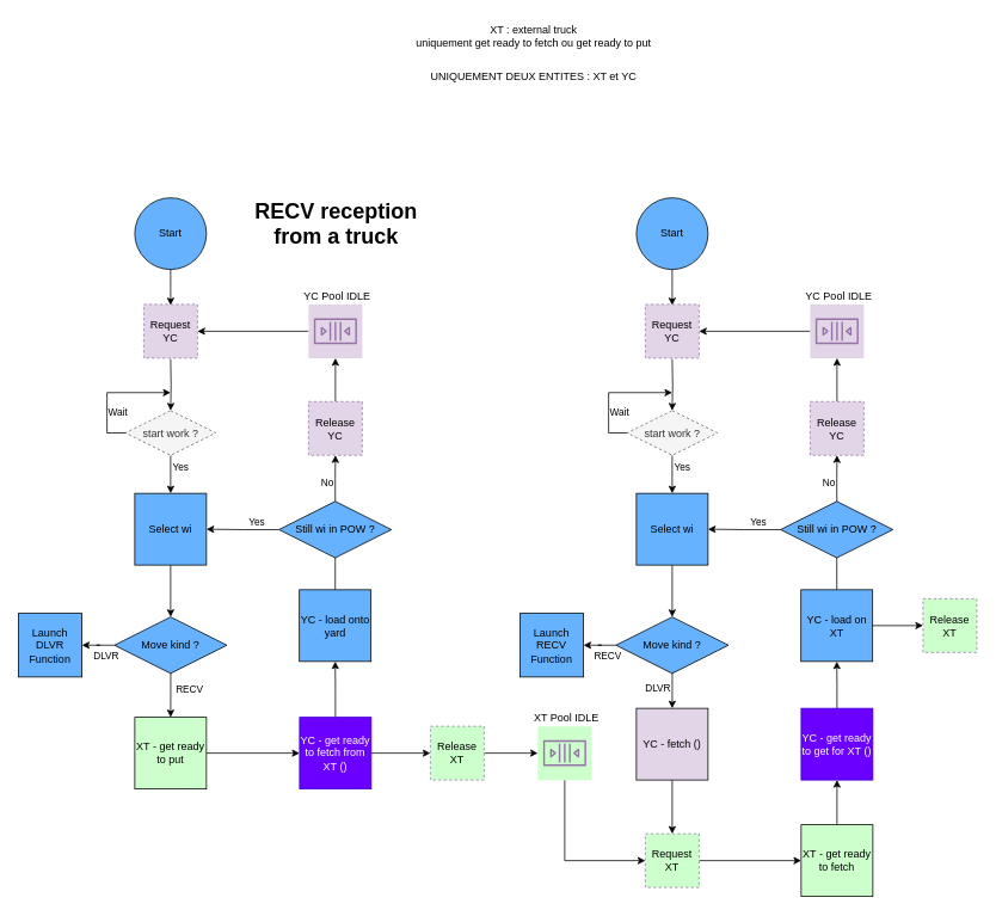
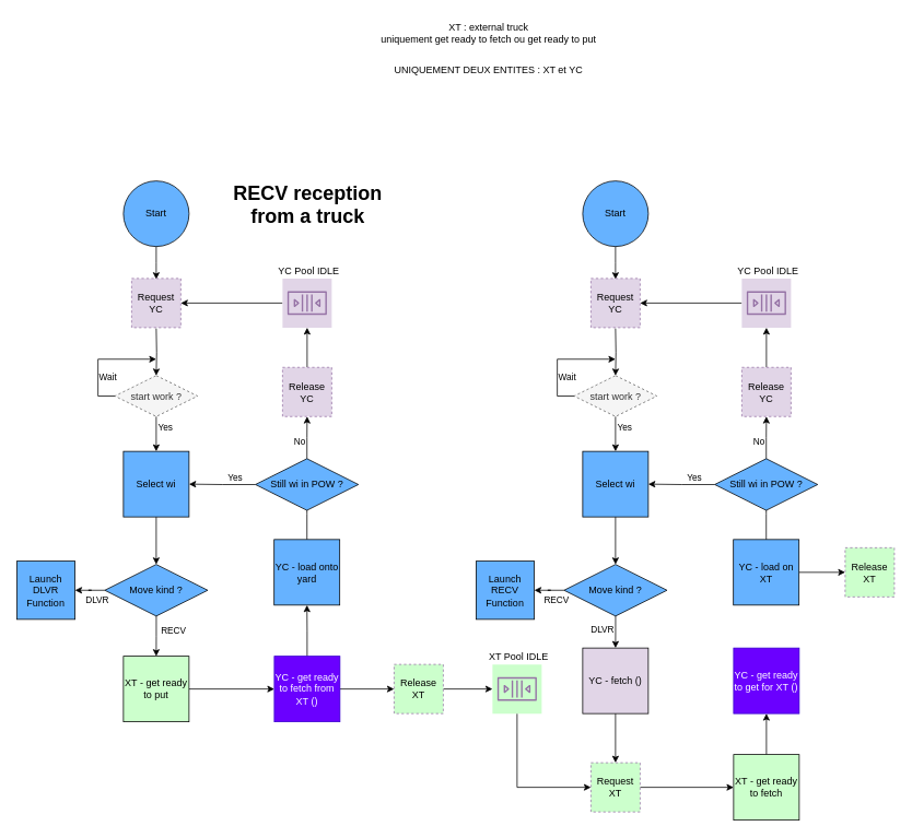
  <mxCell id="0" />
  <mxCell id="1" parent="0" />
  <mxCell id="2" value="&lt;font style=&quot;font-size: 24px;&quot;&gt;&lt;b&gt;RECV reception from a truck&lt;/b&gt;&lt;/font&gt;" style="text;html=1;align=center;verticalAlign=middle;whiteSpace=wrap;rounded=0;" parent="1" vertex="1"><mxGeometry x="270" y="230" width="210" height="38" as="geometry" /></mxCell>
  <mxCell id="3" style="edgeStyle=orthogonalEdgeStyle;rounded=0;orthogonalLoop=1;jettySize=auto;html=1;exitX=0;exitY=0.5;exitDx=0;exitDy=0;" parent="1" source="7" target="8" edge="1"><mxGeometry relative="1" as="geometry" /></mxCell>
  <mxCell id="4" value="DLVR" style="edgeLabel;html=1;align=center;verticalAlign=middle;resizable=0;points=[];" parent="3" vertex="1" connectable="0"><mxGeometry x="-0.54" relative="1" as="geometry"><mxPoint y="12" as="offset" /></mxGeometry></mxCell>
  <mxCell id="5" style="edgeStyle=orthogonalEdgeStyle;rounded=0;orthogonalLoop=1;jettySize=auto;html=1;" parent="1" source="7" target="37" edge="1"><mxGeometry relative="1" as="geometry"><mxPoint x="189.529" y="908" as="targetPoint" /></mxGeometry></mxCell>
  <mxCell id="6" value="RECV" style="edgeLabel;html=1;align=center;verticalAlign=middle;resizable=0;points=[];" parent="5" vertex="1" connectable="0"><mxGeometry x="-0.409" y="2" relative="1" as="geometry"><mxPoint x="18" y="3" as="offset" /></mxGeometry></mxCell>
  <mxCell id="7" value="Move kind ?" style="rhombus;whiteSpace=wrap;html=1;fillColor=#66B2FF;" parent="1" vertex="1"><mxGeometry x="127.25" y="688" width="125.5" height="63" as="geometry" /></mxCell>
  <mxCell id="8" value="&lt;div&gt;Launch DLVR&lt;/div&gt;&lt;div&gt;Function&lt;/div&gt;" style="whiteSpace=wrap;html=1;aspect=fixed;fillColor=#66B2FF;" parent="1" vertex="1"><mxGeometry x="20" y="684" width="71" height="71" as="geometry" /></mxCell>
  <mxCell id="9" style="edgeStyle=orthogonalEdgeStyle;rounded=0;orthogonalLoop=1;jettySize=auto;html=1;" parent="1" source="10" edge="1"><mxGeometry relative="1" as="geometry"><mxPoint x="190" y="340" as="targetPoint" /></mxGeometry></mxCell>
  <mxCell id="10" value="Start" style="ellipse;whiteSpace=wrap;html=1;aspect=fixed;fillColor=#66B2FF;" parent="1" vertex="1"><mxGeometry x="150" y="220" width="80" height="80" as="geometry" /></mxCell>
  <mxCell id="11" style="edgeStyle=orthogonalEdgeStyle;rounded=0;orthogonalLoop=1;jettySize=auto;html=1;" parent="1" source="12" edge="1"><mxGeometry relative="1" as="geometry"><mxPoint x="373.809" y="594.19" as="targetPoint" /></mxGeometry></mxCell>
  <mxCell id="12" value="YC - load onto yard" style="whiteSpace=wrap;html=1;aspect=fixed;fillColor=#66B2FF;" parent="1" vertex="1"><mxGeometry x="333.75" y="657.63" width="80" height="80" as="geometry" /></mxCell>
  <mxCell id="13" style="edgeStyle=orthogonalEdgeStyle;rounded=0;orthogonalLoop=1;jettySize=auto;html=1;entryX=1;entryY=0.5;entryDx=0;entryDy=0;" parent="1" source="17" target="32" edge="1"><mxGeometry relative="1" as="geometry" /></mxCell>
  <mxCell id="14" value="Yes" style="edgeLabel;html=1;align=center;verticalAlign=middle;resizable=0;points=[];" parent="13" vertex="1" connectable="0"><mxGeometry x="-0.255" y="-2" relative="1" as="geometry"><mxPoint x="4" y="-7" as="offset" /></mxGeometry></mxCell>
  <mxCell id="15" style="edgeStyle=orthogonalEdgeStyle;rounded=0;orthogonalLoop=1;jettySize=auto;html=1;entryX=0.5;entryY=1;entryDx=0;entryDy=0;" edge="1" parent="1" source="17" target="24"><mxGeometry relative="1" as="geometry" /></mxCell>
  <mxCell id="16" value="No" style="edgeLabel;html=1;align=center;verticalAlign=middle;resizable=0;points=[];" vertex="1" connectable="0" parent="15"><mxGeometry x="0.241" relative="1" as="geometry"><mxPoint x="-10" y="10" as="offset" /></mxGeometry></mxCell>
  <mxCell id="17" value="Still wi in POW ?" style="rhombus;whiteSpace=wrap;html=1;fillColor=#66B2FF;" parent="1" vertex="1"><mxGeometry x="311" y="558.97" width="125.5" height="63" as="geometry" /></mxCell>
  <mxCell id="18" style="edgeStyle=orthogonalEdgeStyle;rounded=0;orthogonalLoop=1;jettySize=auto;html=1;exitX=0.5;exitY=0;exitDx=0;exitDy=0;" parent="1" source="20" target="12" edge="1"><mxGeometry relative="1" as="geometry" /></mxCell>
  <mxCell id="19" style="edgeStyle=orthogonalEdgeStyle;rounded=0;orthogonalLoop=1;jettySize=auto;html=1;entryX=0;entryY=0.5;entryDx=0;entryDy=0;" edge="1" parent="1" source="20" target="78"><mxGeometry relative="1" as="geometry" /></mxCell>
  <mxCell id="20" value="YC - get ready to fetch from XT ()" style="whiteSpace=wrap;html=1;aspect=fixed;fillColor=#6a00ff;fontColor=#ffffff;strokeColor=#3700CC;" parent="1" vertex="1"><mxGeometry x="334" y="800" width="80" height="80" as="geometry" /></mxCell>
  <mxCell id="21" style="edgeStyle=orthogonalEdgeStyle;rounded=0;orthogonalLoop=1;jettySize=auto;html=1;" edge="1" parent="1" source="22" target="35"><mxGeometry relative="1" as="geometry" /></mxCell>
  <mxCell id="22" value="&lt;span style=&quot;text-align: left;&quot;&gt;&amp;nbsp;YC&lt;/span&gt;&lt;span style=&quot;text-align: left; background-color: initial;&quot;&gt;&amp;nbsp;Pool&amp;nbsp;&lt;/span&gt;&lt;span style=&quot;text-align: left; background-color: initial;&quot;&gt;IDLE&lt;/span&gt;" style="sketch=0;outlineConnect=0;strokeColor=#9673a6;fillColor=#e1d5e7;dashed=0;verticalLabelPosition=top;verticalAlign=bottom;align=center;html=1;fontSize=12;fontStyle=0;aspect=fixed;shape=mxgraph.aws4.resourceIcon;resIcon=mxgraph.aws4.queue;labelPosition=center;" parent="1" vertex="1"><mxGeometry x="344" y="339" width="60" height="60" as="geometry" /></mxCell>
  <mxCell id="23" value="" style="edgeStyle=orthogonalEdgeStyle;rounded=0;orthogonalLoop=1;jettySize=auto;html=1;" parent="1" source="24" target="22" edge="1"><mxGeometry relative="1" as="geometry" /></mxCell>
  <mxCell id="24" value="Release YC" style="whiteSpace=wrap;html=1;aspect=fixed;fillColor=#e1d5e7;dashed=1;strokeColor=#9673a6;" parent="1" vertex="1"><mxGeometry x="344" y="447.5" width="60" height="60" as="geometry" /></mxCell>
  <mxCell id="25" style="edgeStyle=orthogonalEdgeStyle;rounded=0;orthogonalLoop=1;jettySize=auto;html=1;" parent="1" target="30" edge="1"><mxGeometry relative="1" as="geometry"><mxPoint x="190" y="400" as="sourcePoint" /></mxGeometry></mxCell>
  <mxCell id="26" style="edgeStyle=orthogonalEdgeStyle;rounded=0;orthogonalLoop=1;jettySize=auto;html=1;exitX=0;exitY=0.5;exitDx=0;exitDy=0;" parent="1" source="30" edge="1"><mxGeometry relative="1" as="geometry"><mxPoint x="190" y="437.5" as="targetPoint" /><Array as="points"><mxPoint x="119" y="482.5" /><mxPoint x="119" y="437.5" /></Array></mxGeometry></mxCell>
  <mxCell id="27" value="Wait" style="edgeLabel;html=1;align=center;verticalAlign=middle;resizable=0;points=[];" parent="26" vertex="1" connectable="0"><mxGeometry x="-0.354" relative="1" as="geometry"><mxPoint x="11" as="offset" /></mxGeometry></mxCell>
  <mxCell id="28" style="edgeStyle=orthogonalEdgeStyle;rounded=0;orthogonalLoop=1;jettySize=auto;html=1;exitX=0.5;exitY=1;exitDx=0;exitDy=0;entryX=0.5;entryY=0;entryDx=0;entryDy=0;" parent="1" source="30" target="32" edge="1"><mxGeometry relative="1" as="geometry" /></mxCell>
  <mxCell id="29" value="Yes" style="edgeLabel;html=1;align=center;verticalAlign=middle;resizable=0;points=[];" parent="28" vertex="1" connectable="0"><mxGeometry x="-0.365" y="-1" relative="1" as="geometry"><mxPoint x="11" as="offset" /></mxGeometry></mxCell>
  <mxCell id="30" value="&lt;div align=&quot;center&quot;&gt;&lt;br&gt;&lt;/div&gt;&lt;div align=&quot;center&quot;&gt;start work ?&lt;br&gt;&lt;/div&gt;&lt;div&gt;&lt;br&gt;&lt;/div&gt;" style="rhombus;whiteSpace=wrap;html=1;fillColor=#f5f5f5;fontColor=#333333;strokeColor=#666666;dashed=1;" parent="1" vertex="1"><mxGeometry x="139.5" y="457.5" width="101" height="50" as="geometry" /></mxCell>
  <mxCell id="31" style="edgeStyle=orthogonalEdgeStyle;rounded=0;orthogonalLoop=1;jettySize=auto;html=1;exitX=0.5;exitY=1;exitDx=0;exitDy=0;entryX=0.5;entryY=0;entryDx=0;entryDy=0;" parent="1" source="32" target="7" edge="1"><mxGeometry relative="1" as="geometry" /></mxCell>
  <mxCell id="32" value="Select wi" style="whiteSpace=wrap;html=1;aspect=fixed;fillColor=#66B2FF;" parent="1" vertex="1"><mxGeometry x="150" y="550" width="80" height="80" as="geometry" /></mxCell>
  <mxCell id="33" value="&lt;div&gt;XT : external truck&lt;/div&gt;&lt;div&gt;uniquement get ready to fetch ou get ready to put&lt;br&gt;&lt;/div&gt;" style="text;html=1;align=center;verticalAlign=middle;resizable=0;points=[];autosize=1;strokeColor=none;fillColor=none;" parent="1" vertex="1"><mxGeometry x="450" y="20" width="290" height="40" as="geometry" /></mxCell>
  <mxCell id="34" value="UNIQUEMENT DEUX ENTITES : XT et YC" style="text;html=1;align=center;verticalAlign=middle;resizable=0;points=[];autosize=1;strokeColor=none;fillColor=none;" parent="1" vertex="1"><mxGeometry x="470" y="70" width="250" height="30" as="geometry" /></mxCell>
  <mxCell id="35" value="Request YC" style="whiteSpace=wrap;html=1;aspect=fixed;fillColor=#e1d5e7;dashed=1;strokeColor=#9673a6;" vertex="1" parent="1"><mxGeometry x="160" y="339" width="60" height="60" as="geometry" /></mxCell>
  <mxCell id="36" style="edgeStyle=orthogonalEdgeStyle;rounded=0;orthogonalLoop=1;jettySize=auto;html=1;" edge="1" parent="1" source="37" target="20"><mxGeometry relative="1" as="geometry" /></mxCell>
  <mxCell id="37" value="XT - get ready to put" style="whiteSpace=wrap;html=1;aspect=fixed;fillColor=#CCFFCC;" vertex="1" parent="1"><mxGeometry x="150" y="800" width="80" height="80" as="geometry" /></mxCell>
  <mxCell id="38" style="edgeStyle=orthogonalEdgeStyle;rounded=0;orthogonalLoop=1;jettySize=auto;html=1;exitX=0;exitY=0.5;exitDx=0;exitDy=0;" edge="1" parent="1" source="42" target="43"><mxGeometry relative="1" as="geometry" /></mxCell>
  <mxCell id="39" value="RECV" style="edgeLabel;html=1;align=center;verticalAlign=middle;resizable=0;points=[];" vertex="1" connectable="0" parent="38"><mxGeometry x="-0.54" relative="1" as="geometry"><mxPoint y="12" as="offset" /></mxGeometry></mxCell>
  <mxCell id="40" style="edgeStyle=orthogonalEdgeStyle;rounded=0;orthogonalLoop=1;jettySize=auto;html=1;" edge="1" parent="1" source="42" target="72"><mxGeometry relative="1" as="geometry" /></mxCell>
  <mxCell id="41" value="&lt;div&gt;DLVR&lt;/div&gt;" style="edgeLabel;html=1;align=center;verticalAlign=middle;resizable=0;points=[];" vertex="1" connectable="0" parent="40"><mxGeometry x="-0.172" y="-3" relative="1" as="geometry"><mxPoint x="-14" y="1" as="offset" /></mxGeometry></mxCell>
  <mxCell id="42" value="Move kind ?" style="rhombus;whiteSpace=wrap;html=1;fillColor=#66B2FF;" vertex="1" parent="1"><mxGeometry x="687.25" y="688" width="125.5" height="63" as="geometry" /></mxCell>
  <mxCell id="43" value="&lt;div&gt;Launch RECV&lt;/div&gt;&lt;div&gt;Function&lt;/div&gt;" style="whiteSpace=wrap;html=1;aspect=fixed;fillColor=#66B2FF;" vertex="1" parent="1"><mxGeometry x="580" y="684" width="71" height="71" as="geometry" /></mxCell>
  <mxCell id="44" style="edgeStyle=orthogonalEdgeStyle;rounded=0;orthogonalLoop=1;jettySize=auto;html=1;" edge="1" parent="1" source="45"><mxGeometry relative="1" as="geometry"><mxPoint x="750" y="340" as="targetPoint" /></mxGeometry></mxCell>
  <mxCell id="45" value="Start" style="ellipse;whiteSpace=wrap;html=1;aspect=fixed;fillColor=#66B2FF;" vertex="1" parent="1"><mxGeometry x="710" y="220" width="80" height="80" as="geometry" /></mxCell>
  <mxCell id="46" style="edgeStyle=orthogonalEdgeStyle;rounded=0;orthogonalLoop=1;jettySize=auto;html=1;" edge="1" parent="1" source="48"><mxGeometry relative="1" as="geometry"><mxPoint x="933.809" y="594.19" as="targetPoint" /></mxGeometry></mxCell>
  <mxCell id="47" style="edgeStyle=orthogonalEdgeStyle;rounded=0;orthogonalLoop=1;jettySize=auto;html=1;entryX=0;entryY=0.5;entryDx=0;entryDy=0;" edge="1" parent="1" source="48" target="79"><mxGeometry relative="1" as="geometry" /></mxCell>
  <mxCell id="48" value="YC - load on XT" style="whiteSpace=wrap;html=1;aspect=fixed;fillColor=#66B2FF;" vertex="1" parent="1"><mxGeometry x="893.75" y="657.63" width="80" height="80" as="geometry" /></mxCell>
  <mxCell id="49" style="edgeStyle=orthogonalEdgeStyle;rounded=0;orthogonalLoop=1;jettySize=auto;html=1;entryX=1;entryY=0.5;entryDx=0;entryDy=0;" edge="1" parent="1" source="53" target="67"><mxGeometry relative="1" as="geometry" /></mxCell>
  <mxCell id="50" value="Yes" style="edgeLabel;html=1;align=center;verticalAlign=middle;resizable=0;points=[];" vertex="1" connectable="0" parent="49"><mxGeometry x="-0.255" y="-2" relative="1" as="geometry"><mxPoint x="4" y="-7" as="offset" /></mxGeometry></mxCell>
  <mxCell id="51" style="edgeStyle=orthogonalEdgeStyle;rounded=0;orthogonalLoop=1;jettySize=auto;html=1;entryX=0.5;entryY=1;entryDx=0;entryDy=0;" edge="1" parent="1" source="53" target="59"><mxGeometry relative="1" as="geometry" /></mxCell>
  <mxCell id="52" value="No" style="edgeLabel;html=1;align=center;verticalAlign=middle;resizable=0;points=[];" vertex="1" connectable="0" parent="51"><mxGeometry x="0.241" relative="1" as="geometry"><mxPoint x="-10" y="10" as="offset" /></mxGeometry></mxCell>
  <mxCell id="53" value="Still wi in POW ?" style="rhombus;whiteSpace=wrap;html=1;fillColor=#66B2FF;" vertex="1" parent="1"><mxGeometry x="871" y="558.97" width="125.5" height="63" as="geometry" /></mxCell>
- <mxCell id="54" style="edgeStyle=orthogonalEdgeStyle;rounded=0;orthogonalLoop=1;jettySize=auto;html=1;exitX=0.5;exitY=0;exitDx=0;exitDy=0;" edge="1" parent="1" source="55" target="48"><mxGeometry relative="1" as="geometry" /></mxCell>
  <mxCell id="55" value="YC - get ready to get for XT ()" style="whiteSpace=wrap;html=1;aspect=fixed;fillColor=#6a00ff;fontColor=#ffffff;strokeColor=#3700CC;" vertex="1" parent="1"><mxGeometry x="894" y="790" width="80" height="80" as="geometry" /></mxCell>
  <mxCell id="56" style="edgeStyle=orthogonalEdgeStyle;rounded=0;orthogonalLoop=1;jettySize=auto;html=1;" edge="1" parent="1" source="57" target="68"><mxGeometry relative="1" as="geometry" /></mxCell>
  <mxCell id="57" value="&lt;span style=&quot;text-align: left;&quot;&gt;&amp;nbsp;YC&lt;/span&gt;&lt;span style=&quot;text-align: left; background-color: initial;&quot;&gt;&amp;nbsp;Pool&amp;nbsp;&lt;/span&gt;&lt;span style=&quot;text-align: left; background-color: initial;&quot;&gt;IDLE&lt;/span&gt;" style="sketch=0;outlineConnect=0;strokeColor=#9673a6;fillColor=#e1d5e7;dashed=0;verticalLabelPosition=top;verticalAlign=bottom;align=center;html=1;fontSize=12;fontStyle=0;aspect=fixed;shape=mxgraph.aws4.resourceIcon;resIcon=mxgraph.aws4.queue;labelPosition=center;" vertex="1" parent="1"><mxGeometry x="904" y="339" width="60" height="60" as="geometry" /></mxCell>
  <mxCell id="58" value="" style="edgeStyle=orthogonalEdgeStyle;rounded=0;orthogonalLoop=1;jettySize=auto;html=1;" edge="1" parent="1" source="59" target="57"><mxGeometry relative="1" as="geometry" /></mxCell>
  <mxCell id="59" value="Release YC" style="whiteSpace=wrap;html=1;aspect=fixed;fillColor=#e1d5e7;dashed=1;strokeColor=#9673a6;" vertex="1" parent="1"><mxGeometry x="904" y="447.5" width="60" height="60" as="geometry" /></mxCell>
  <mxCell id="60" style="edgeStyle=orthogonalEdgeStyle;rounded=0;orthogonalLoop=1;jettySize=auto;html=1;" edge="1" parent="1" target="65"><mxGeometry relative="1" as="geometry"><mxPoint x="750" y="400" as="sourcePoint" /></mxGeometry></mxCell>
  <mxCell id="61" style="edgeStyle=orthogonalEdgeStyle;rounded=0;orthogonalLoop=1;jettySize=auto;html=1;exitX=0;exitY=0.5;exitDx=0;exitDy=0;" edge="1" parent="1" source="65"><mxGeometry relative="1" as="geometry"><mxPoint x="750" y="437.5" as="targetPoint" /><Array as="points"><mxPoint x="679" y="482.5" /><mxPoint x="679" y="437.5" /></Array></mxGeometry></mxCell>
  <mxCell id="62" value="Wait" style="edgeLabel;html=1;align=center;verticalAlign=middle;resizable=0;points=[];" vertex="1" connectable="0" parent="61"><mxGeometry x="-0.354" relative="1" as="geometry"><mxPoint x="11" as="offset" /></mxGeometry></mxCell>
  <mxCell id="63" style="edgeStyle=orthogonalEdgeStyle;rounded=0;orthogonalLoop=1;jettySize=auto;html=1;exitX=0.5;exitY=1;exitDx=0;exitDy=0;entryX=0.5;entryY=0;entryDx=0;entryDy=0;" edge="1" parent="1" source="65" target="67"><mxGeometry relative="1" as="geometry" /></mxCell>
  <mxCell id="64" value="Yes" style="edgeLabel;html=1;align=center;verticalAlign=middle;resizable=0;points=[];" vertex="1" connectable="0" parent="63"><mxGeometry x="-0.365" y="-1" relative="1" as="geometry"><mxPoint x="11" as="offset" /></mxGeometry></mxCell>
  <mxCell id="65" value="&lt;div align=&quot;center&quot;&gt;&lt;br&gt;&lt;/div&gt;&lt;div align=&quot;center&quot;&gt;start work ?&lt;br&gt;&lt;/div&gt;&lt;div&gt;&lt;br&gt;&lt;/div&gt;" style="rhombus;whiteSpace=wrap;html=1;fillColor=#f5f5f5;fontColor=#333333;strokeColor=#666666;dashed=1;" vertex="1" parent="1"><mxGeometry x="699.5" y="457.5" width="101" height="50" as="geometry" /></mxCell>
  <mxCell id="66" style="edgeStyle=orthogonalEdgeStyle;rounded=0;orthogonalLoop=1;jettySize=auto;html=1;exitX=0.5;exitY=1;exitDx=0;exitDy=0;entryX=0.5;entryY=0;entryDx=0;entryDy=0;" edge="1" parent="1" source="67" target="42"><mxGeometry relative="1" as="geometry" /></mxCell>
  <mxCell id="67" value="Select wi" style="whiteSpace=wrap;html=1;aspect=fixed;fillColor=#66B2FF;" vertex="1" parent="1"><mxGeometry x="710" y="550" width="80" height="80" as="geometry" /></mxCell>
  <mxCell id="68" value="Request YC" style="whiteSpace=wrap;html=1;aspect=fixed;fillColor=#e1d5e7;dashed=1;strokeColor=#9673a6;" vertex="1" parent="1"><mxGeometry x="720" y="339" width="60" height="60" as="geometry" /></mxCell>
  <mxCell id="69" style="edgeStyle=orthogonalEdgeStyle;rounded=0;orthogonalLoop=1;jettySize=auto;html=1;" edge="1" parent="1" source="70" target="55"><mxGeometry relative="1" as="geometry" /></mxCell>
  <mxCell id="70" value="XT - get ready to fetch" style="whiteSpace=wrap;html=1;aspect=fixed;fillColor=#CCFFCC;" vertex="1" parent="1"><mxGeometry x="894" y="920" width="80" height="80" as="geometry" /></mxCell>
  <mxCell id="71" style="edgeStyle=orthogonalEdgeStyle;rounded=0;orthogonalLoop=1;jettySize=auto;html=1;" edge="1" parent="1" source="72" target="74"><mxGeometry relative="1" as="geometry" /></mxCell>
  <mxCell id="72" value="YC - fetch ()" style="whiteSpace=wrap;html=1;aspect=fixed;fillColor=#e1d5e7;" vertex="1" parent="1"><mxGeometry x="710" y="790" width="80" height="80" as="geometry" /></mxCell>
  <mxCell id="73" style="edgeStyle=orthogonalEdgeStyle;rounded=0;orthogonalLoop=1;jettySize=auto;html=1;" edge="1" parent="1" source="74" target="70"><mxGeometry relative="1" as="geometry" /></mxCell>
  <mxCell id="74" value="Request XT" style="whiteSpace=wrap;html=1;aspect=fixed;fillColor=#CCFFCC;dashed=1;strokeColor=#9673a6;" vertex="1" parent="1"><mxGeometry x="720" y="930" width="60" height="60" as="geometry" /></mxCell>
  <mxCell id="75" style="edgeStyle=orthogonalEdgeStyle;rounded=0;orthogonalLoop=1;jettySize=auto;html=1;" edge="1" parent="1" source="76" target="74"><mxGeometry relative="1" as="geometry"><Array as="points"><mxPoint x="630" y="960" /></Array></mxGeometry></mxCell>
  <mxCell id="76" value="&lt;span style=&quot;text-align: left;&quot;&gt;&amp;nbsp;XT &lt;/span&gt;&lt;span style=&quot;text-align: left; background-color: initial;&quot;&gt;Pool&amp;nbsp;&lt;/span&gt;&lt;span style=&quot;text-align: left; background-color: initial;&quot;&gt;IDLE&lt;/span&gt;" style="sketch=0;outlineConnect=0;strokeColor=#9673a6;fillColor=#CCFFCC;dashed=0;verticalLabelPosition=top;verticalAlign=bottom;align=center;html=1;fontSize=12;fontStyle=0;aspect=fixed;shape=mxgraph.aws4.resourceIcon;resIcon=mxgraph.aws4.queue;labelPosition=center;" vertex="1" parent="1"><mxGeometry x="600" y="810" width="60" height="60" as="geometry" /></mxCell>
  <mxCell id="77" style="edgeStyle=orthogonalEdgeStyle;rounded=0;orthogonalLoop=1;jettySize=auto;html=1;" edge="1" parent="1" source="78" target="76"><mxGeometry relative="1" as="geometry" /></mxCell>
  <mxCell id="78" value="Release XT" style="whiteSpace=wrap;html=1;aspect=fixed;fillColor=#CCFFCC;dashed=1;strokeColor=#9673a6;" vertex="1" parent="1"><mxGeometry x="480" y="810" width="60" height="60" as="geometry" /></mxCell>
  <mxCell id="79" value="Release XT" style="whiteSpace=wrap;html=1;aspect=fixed;fillColor=#CCFFCC;dashed=1;strokeColor=#9673a6;" vertex="1" parent="1"><mxGeometry x="1030" y="667.63" width="60" height="60" as="geometry" /></mxCell>
